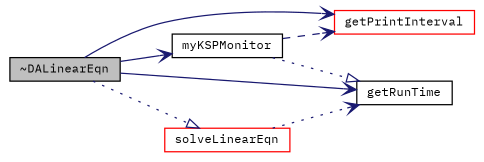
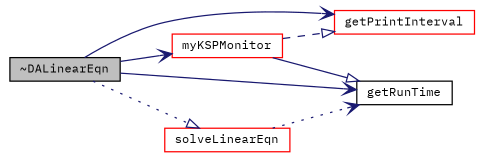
  digraph {
    fontname="IBM Plex Mono"
    rankdir=LR
    node [color=black fontname="IBM Plex Mono" fontsize=10 shape=record]
    edge [arrowhead=vee color=midnightblue fontname="IBM Plex Mono" fontsize=10 labelfontname=Helvetica labelfontsize=10 style=solid]
    n1 [fillcolor=grey75 fontcolor=black height=0.2 label="~DALinearEqn" style=filled width=0.4]
-   n2 [height=0.2 label=myKSPMonitor width=0.4]
+   n2 [color=red height=0.2 label=myKSPMonitor width=0.4]
    n3 [color=red height=0.2 label=getPrintInterval width=0.4]
    n4 [height=0.2 label=getRunTime width=0.4]
    n5 [color=red height=0.2 label=solveLinearEqn width=0.4]
    n1 -> n2
    n1 -> n3
    n1 -> n4
    n1 -> n5 [arrowhead=onormal style=dotted]
-   n2 -> n3 [style=dashed]
-   n2 -> n4 [arrowhead=onormal style=dotted]
+   n2 -> n3 [arrowhead=onormal style=dashed]
+   n2 -> n4 [arrowhead=onormal]
    n5 -> n4 [style=dotted]
  }
